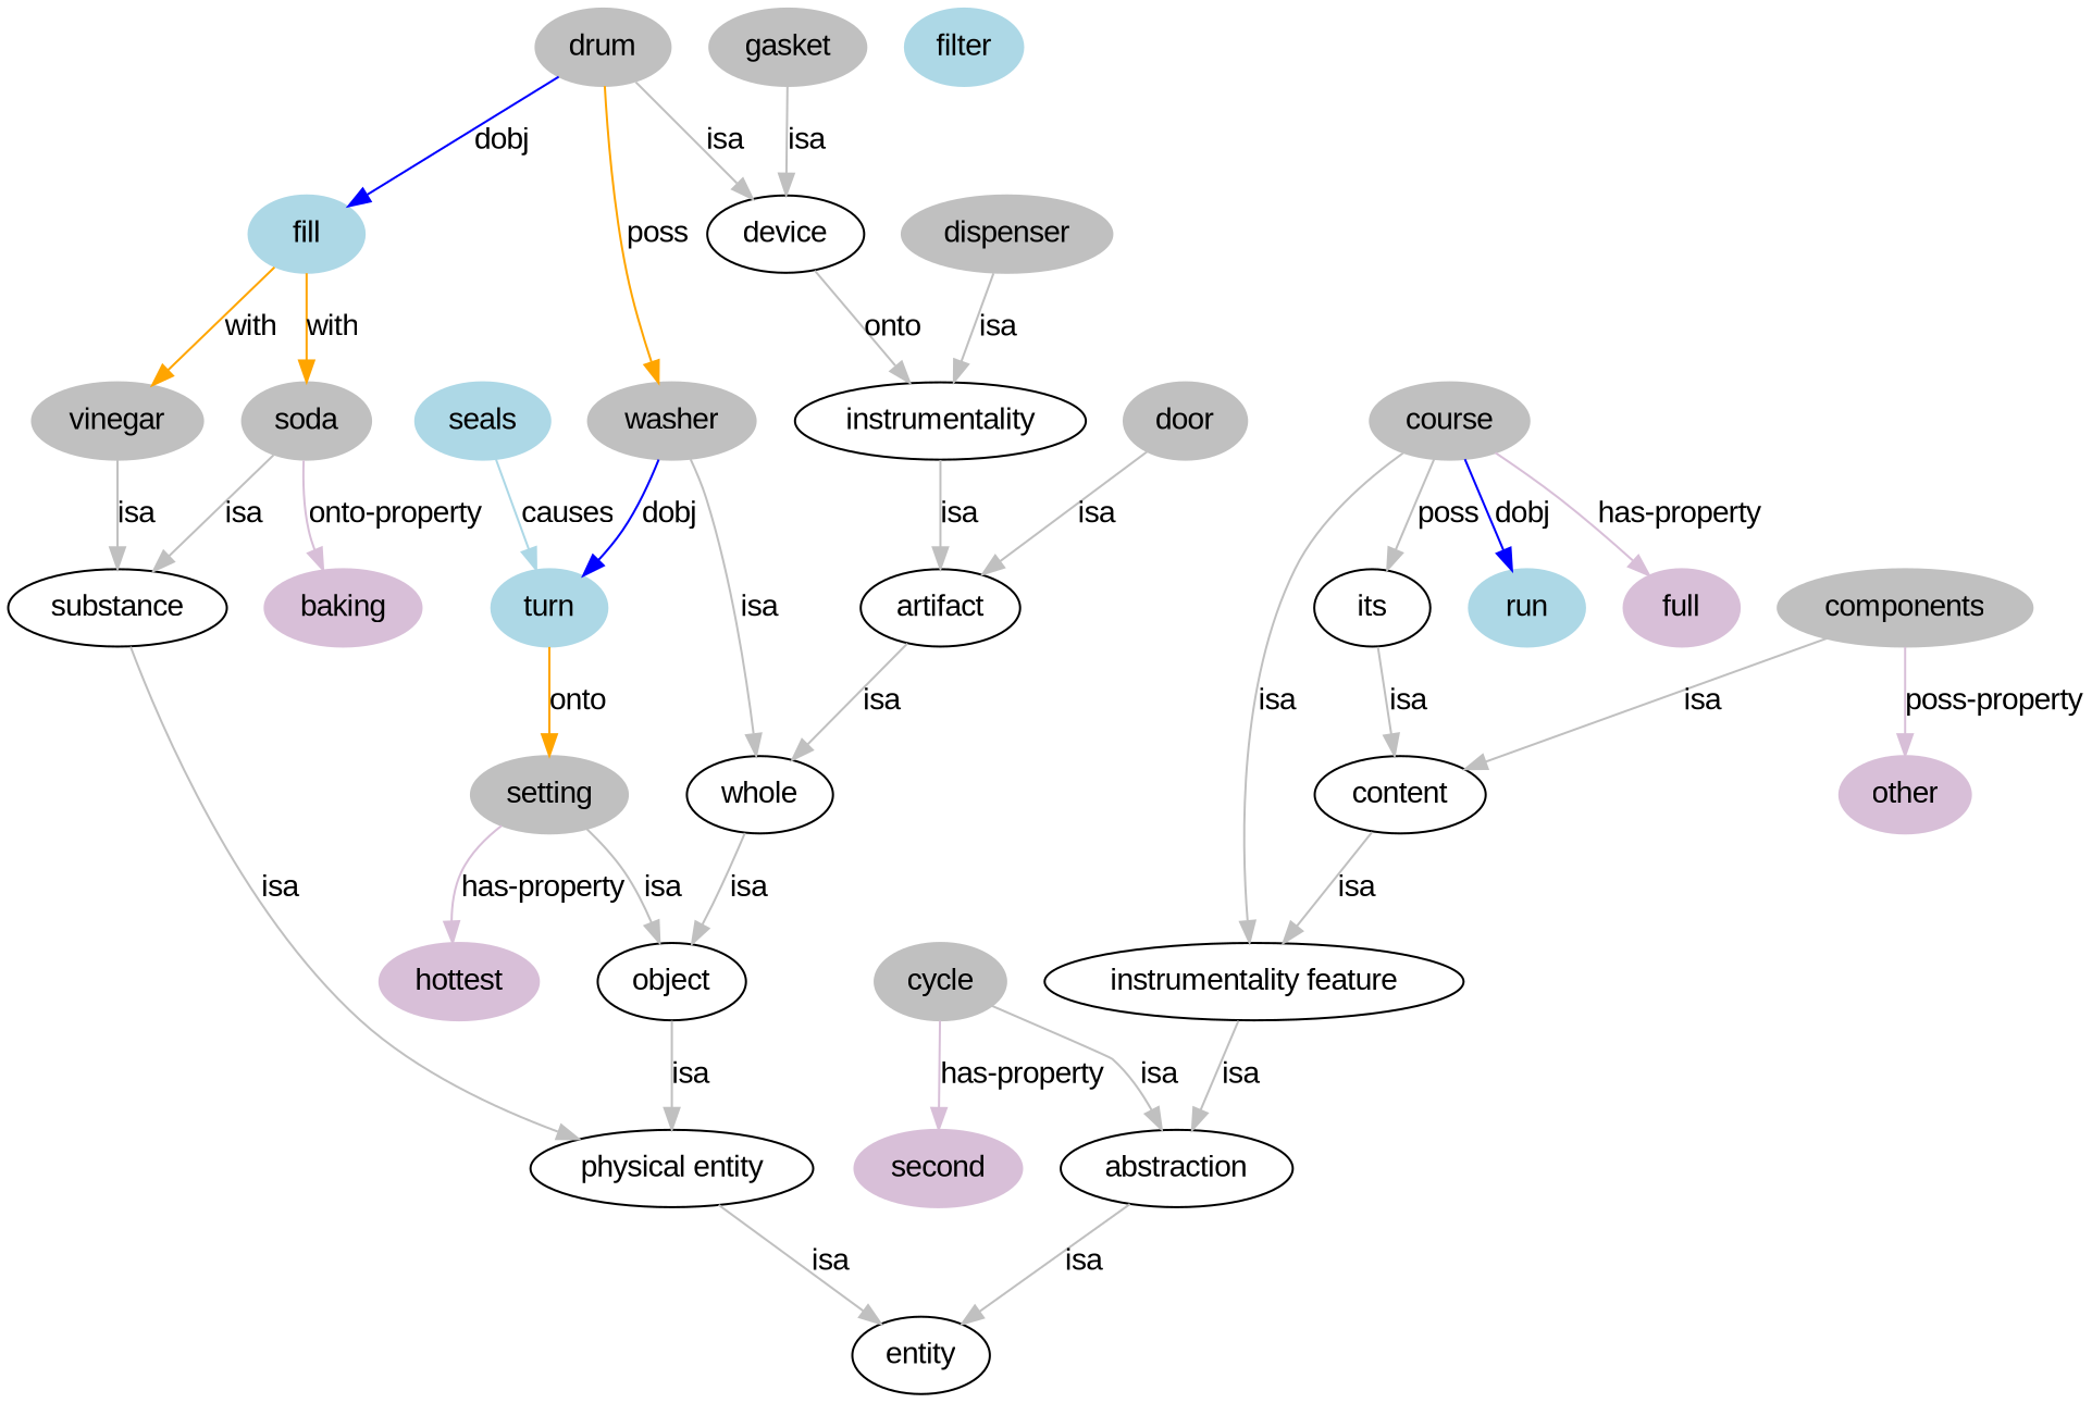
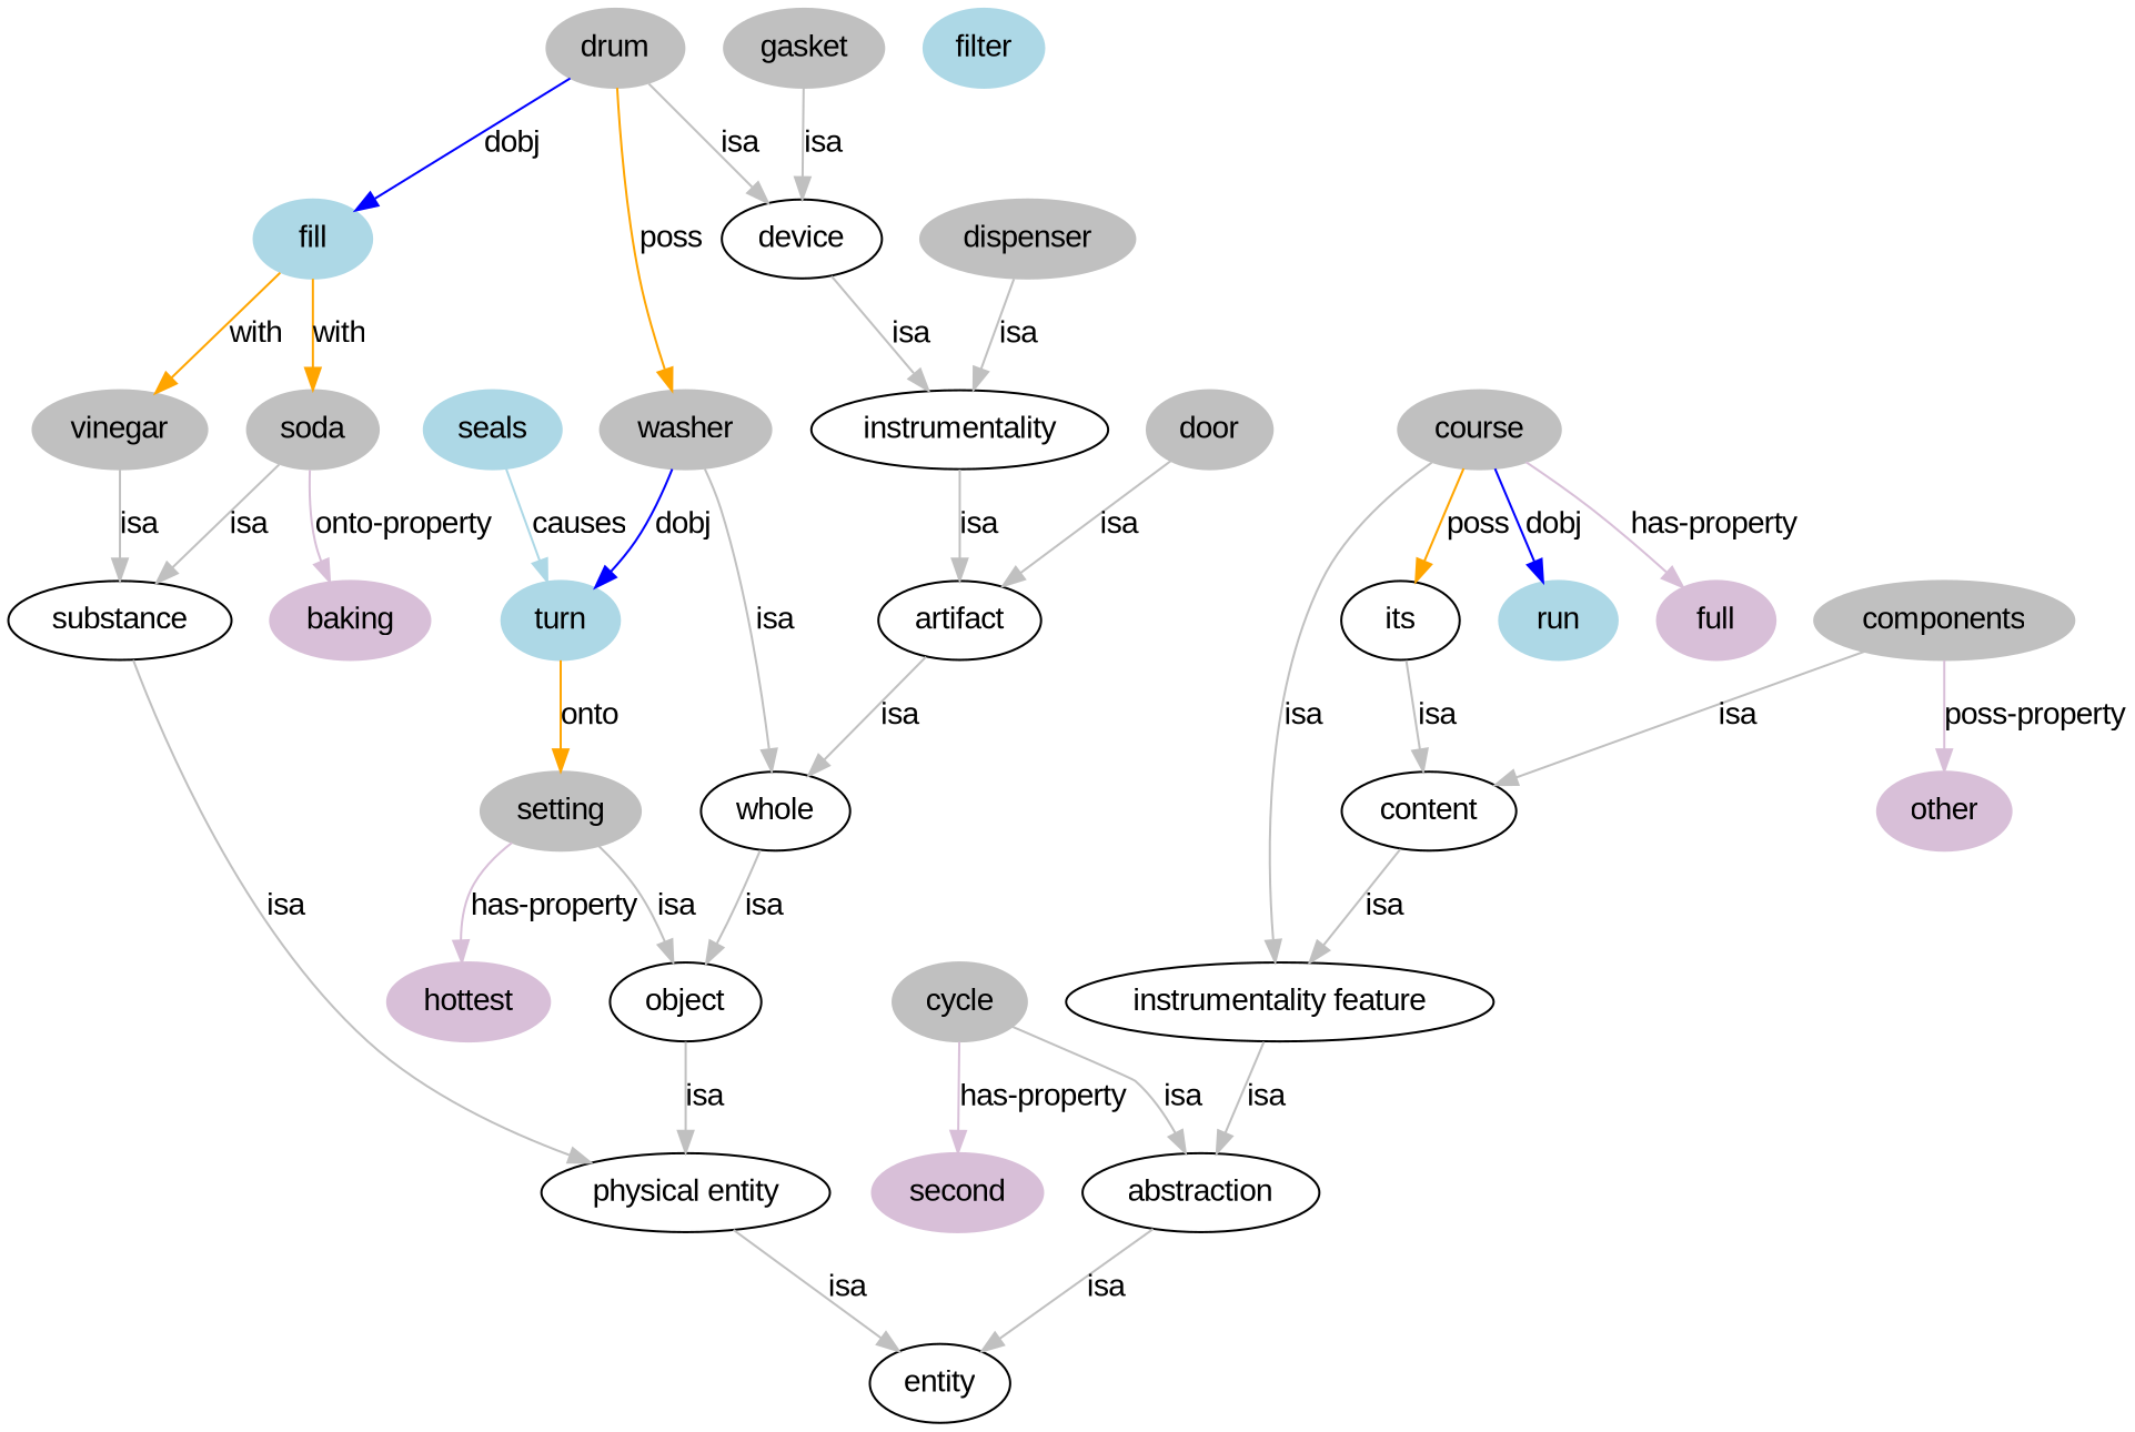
  digraph {
    fontname="Liberation Sans"
    node [fontname="Liberation Sans" style=filled]
    edge [color=grey fontname="Liberation Sans"]
    content [style=""]
    n2 [label="instrumentality feature" style=""]
    abstraction [style=""]
    entity [style=""]
    components [color=grey]
    other [color=thistle]
    course [color=grey]
    its [style=""]
    run [color=lightblue]
    full [color=thistle]
    cycle [color=grey]
    second [color=thistle]
    dispenser [color=grey]
    instrumentality [style=""]
    artifact [style=""]
    whole [style=""]
    door [color=grey]
    object [style=""]
    drum [color=grey]
    device [style=""]
    washer [color=grey]
    fill [color=lightblue]
    turn [color=lightblue]
    soda [color=grey]
    vinegar [color=grey]
    gasket [color=grey]
    setting [color=grey]
    hottest [color=thistle]
    "physical entity" [style=""]
    substance [style=""]
    baking [color=thistle]
    seals [color=lightblue]
    filter [color=lightblue]
    content -> n2 [label=isa]
    n2 -> abstraction [label=isa]
    abstraction -> entity [label=isa]
    components -> content [label=isa]
    components -> other [color=thistle label="poss-property"]
    course -> n2 [label=isa]
-   course -> its [label=poss]
+   course -> its [color=orange label=poss]
    course -> run [color=blue label=dobj]
    course -> full [color=thistle label="has-property"]
    its -> content [label=isa]
    cycle -> abstraction [label=isa]
    cycle -> second [color=thistle label="has-property"]
    dispenser -> instrumentality [label=isa]
    instrumentality -> artifact [label=isa]
    artifact -> whole [label=isa]
    whole -> object [label=isa]
    door -> artifact [label=isa]
    object -> "physical entity" [label=isa]
    drum -> device [label=isa]
    drum -> washer [color=orange label=poss]
    drum -> fill [color=blue label=dobj]
-   device -> instrumentality [label=onto]
+   device -> instrumentality [label=isa]
    washer -> whole [label=isa]
    washer -> turn [color=blue label=dobj]
    fill -> soda [color=orange label=with]
    fill -> vinegar [color=orange label=with]
    turn -> setting [color=orange label=onto]
    soda -> substance [label=isa]
    soda -> baking [color=thistle label="onto-property"]
    vinegar -> substance [label=isa]
    gasket -> device [label=isa]
    setting -> object [label=isa]
    setting -> hottest [color=thistle label="has-property"]
    "physical entity" -> entity [label=isa]
    substance -> "physical entity" [label=isa]
    seals -> turn [color=lightblue label=causes]
  }
